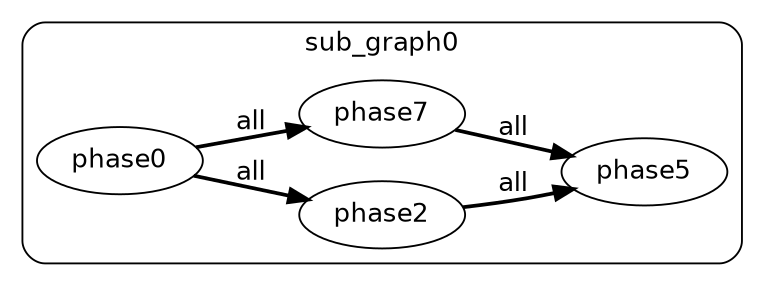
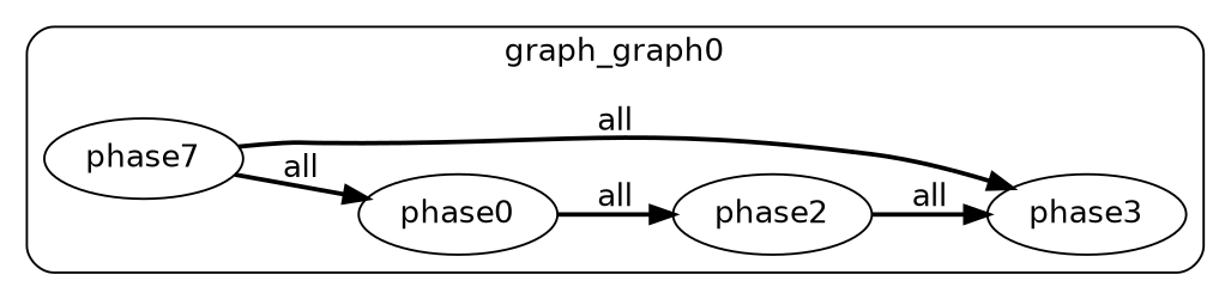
  digraph {
    fontname="DejaVu Sans"
    rankdir=LR
    node [fontname="DejaVu Sans"]
    edge [fontname="DejaVu Sans" style=bold]
    n1 [label=phase0]
-   n2 [label=phase5]
+   n2 [label=phase3]
    n3 [label=phase2]
    n4 [label=phase7]
    subgraph cluster_1 {
-     label=sub_graph0
+     label=graph_graph0
      style=rounded
      n1
      n2
      n3
      n4
    }
    n1 -> n3 [label=all]
-   n1 -> n4 [label=all]
+   n4 -> n1 [label=all]
    n3 -> n2 [label=all]
    n4 -> n2 [label=all]
  }
